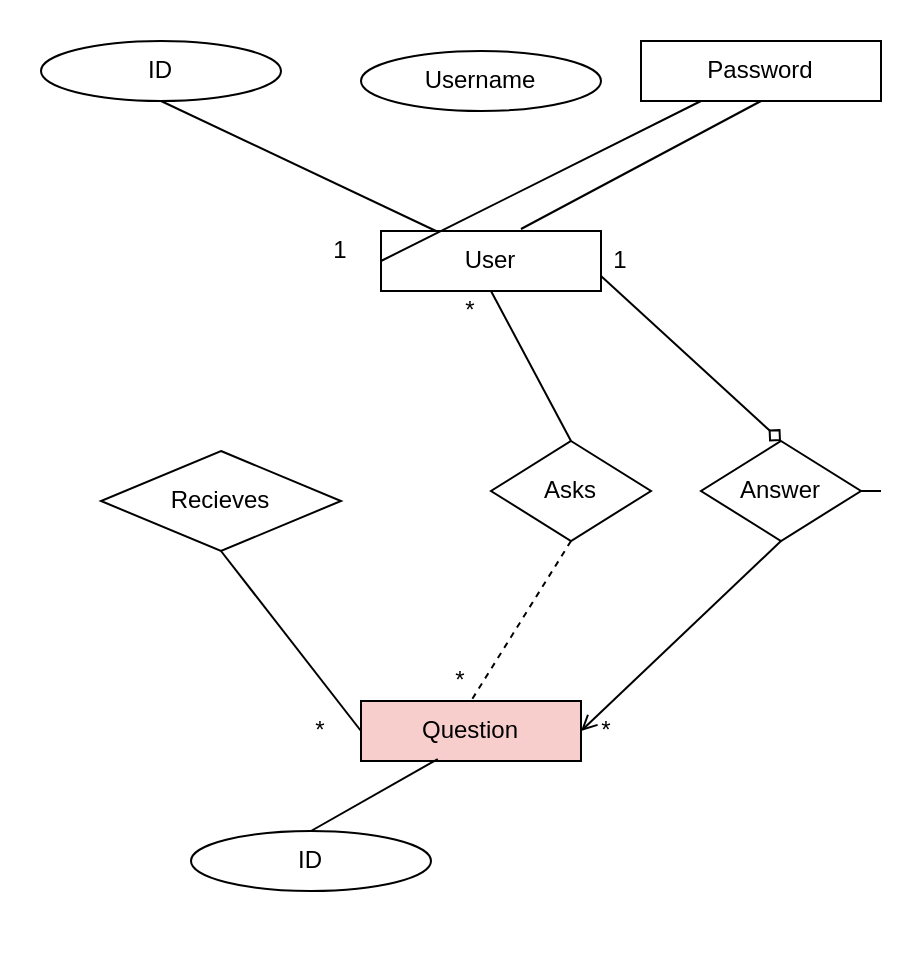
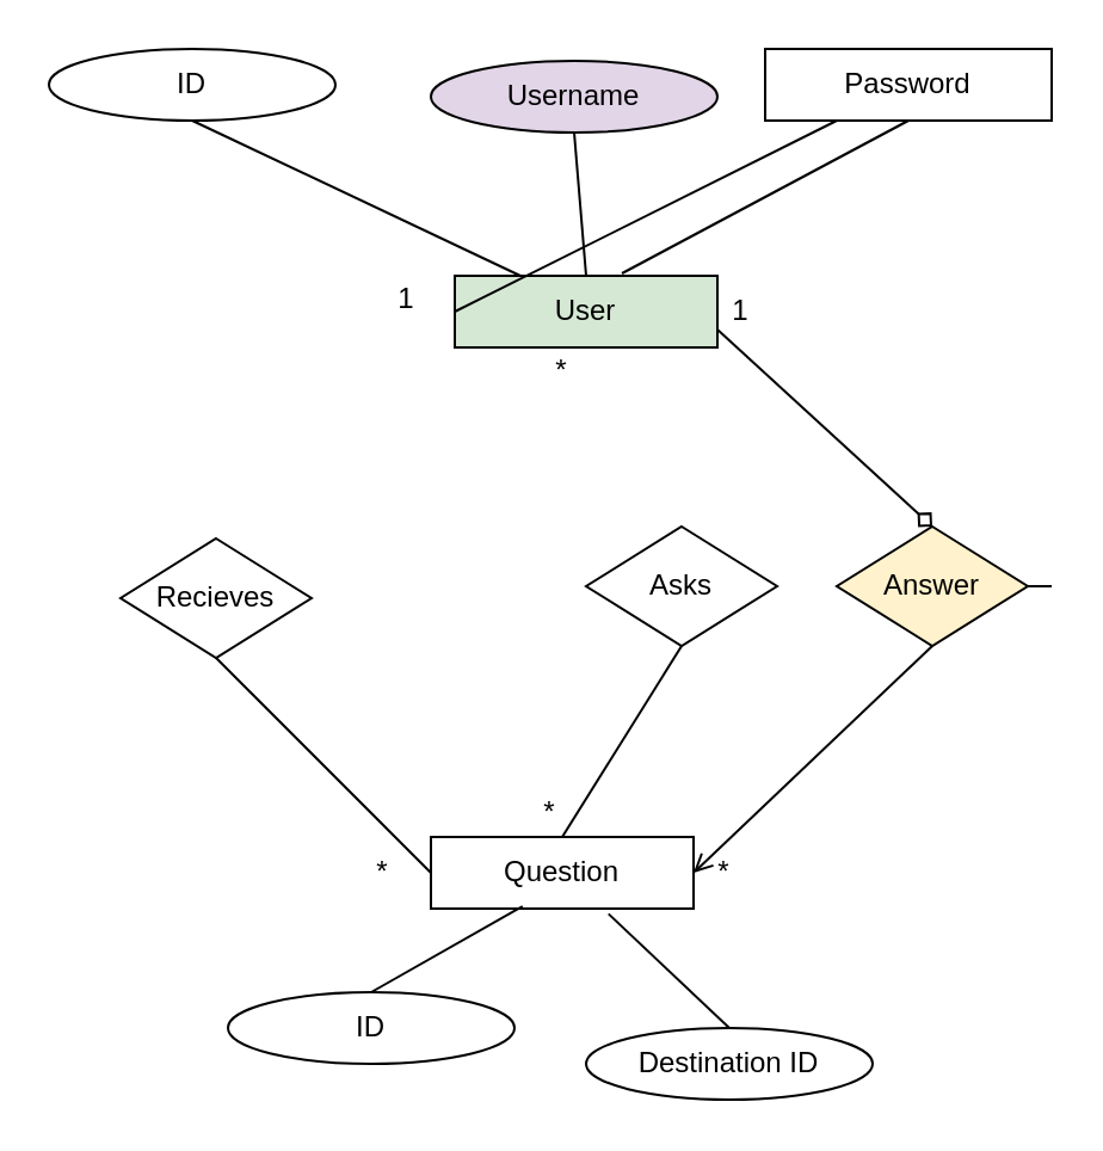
  <mxCell id="0" />
  <mxCell id="1" parent="0" />
- <mxCell id="2" value="User&lt;br&gt;" style="rounded=0;whiteSpace=wrap;html=1;" vertex="1" parent="1"><mxGeometry x="190" y="115" width="110" height="30" as="geometry" /></mxCell>
- <mxCell id="4" value="Username&lt;br&gt;" style="ellipse;whiteSpace=wrap;html=1;" vertex="1" parent="1"><mxGeometry x="180" y="25" width="120" height="30" as="geometry" /></mxCell>
+ <mxCell id="2" value="User&lt;br&gt;" style="rounded=0;whiteSpace=wrap;html=1;fillColor=#d5e8d4;" vertex="1" parent="1"><mxGeometry x="190" y="115" width="110" height="30" as="geometry" /></mxCell>
+ <mxCell id="3" style="edgeStyle=none;rounded=0;orthogonalLoop=1;jettySize=auto;html=1;exitX=0.5;exitY=1;exitDx=0;exitDy=0;entryX=0.5;entryY=0;entryDx=0;entryDy=0;startArrow=none;startFill=0;endArrow=none;endFill=0;strokeColor=#000000;strokeWidth=1;" edge="1" parent="1" source="4" target="2"><mxGeometry relative="1" as="geometry" /></mxCell>
+ <mxCell id="4" value="Username&lt;br&gt;" style="ellipse;whiteSpace=wrap;html=1;fillColor=#e1d5e7;" vertex="1" parent="1"><mxGeometry x="180" y="25" width="120" height="30" as="geometry" /></mxCell>
  <mxCell id="5" style="edgeStyle=none;rounded=0;orthogonalLoop=1;jettySize=auto;html=1;exitX=0.5;exitY=1;exitDx=0;exitDy=0;startArrow=none;startFill=0;endArrow=none;endFill=0;strokeColor=#000000;strokeWidth=1;" edge="1" parent="1" source="6"><mxGeometry relative="1" as="geometry"><mxPoint x="260" y="114" as="targetPoint" /></mxGeometry></mxCell>
  <mxCell id="6" value="Password&lt;br&gt;" style="whiteSpace=wrap;html=1;rounded=0;" vertex="1" parent="1"><mxGeometry x="320" y="20" width="120" height="30" as="geometry" /></mxCell>
- <mxCell id="7" value="Question&lt;br&gt;" style="rounded=0;whiteSpace=wrap;html=1;fillColor=#f8cecc;" vertex="1" parent="1"><mxGeometry x="180" y="350" width="110" height="30" as="geometry" /></mxCell>
+ <mxCell id="7" value="Question&lt;br&gt;" style="rounded=0;whiteSpace=wrap;html=1;" vertex="1" parent="1"><mxGeometry x="180" y="350" width="110" height="30" as="geometry" /></mxCell>
  <mxCell id="8" style="edgeStyle=none;rounded=0;orthogonalLoop=1;jettySize=auto;html=1;exitX=0.5;exitY=1;exitDx=0;exitDy=0;entryX=0.25;entryY=0;entryDx=0;entryDy=0;startArrow=none;startFill=0;endArrow=none;endFill=0;strokeColor=#000000;strokeWidth=1;" edge="1" parent="1" source="9" target="2"><mxGeometry relative="1" as="geometry" /></mxCell>
  <mxCell id="9" value="ID&lt;br&gt;" style="ellipse;whiteSpace=wrap;html=1;" vertex="1" parent="1"><mxGeometry x="20" y="20" width="120" height="30" as="geometry" /></mxCell>
- <mxCell id="10" style="rounded=0;orthogonalLoop=1;jettySize=auto;html=1;exitX=0.5;exitY=1;exitDx=0;exitDy=0;startArrow=none;strokeColor=#000000;startFill=0;endArrow=none;endFill=0;strokeWidth=1;entryX=0.5;entryY=0;entryDx=0;entryDy=0;dashed=1;" edge="1" parent="1" source="11" target="7"><mxGeometry relative="1" as="geometry"><mxPoint x="240" y="335" as="targetPoint" /></mxGeometry></mxCell>
+ <mxCell id="10" style="rounded=0;orthogonalLoop=1;jettySize=auto;html=1;exitX=0.5;exitY=1;exitDx=0;exitDy=0;startArrow=none;strokeColor=#000000;startFill=0;endArrow=none;endFill=0;strokeWidth=1;entryX=0.5;entryY=0;entryDx=0;entryDy=0;" edge="1" parent="1" source="11" target="7"><mxGeometry relative="1" as="geometry"><mxPoint x="240" y="335" as="targetPoint" /></mxGeometry></mxCell>
  <mxCell id="11" value="Asks&lt;br&gt;" style="rhombus;whiteSpace=wrap;html=1;" vertex="1" parent="1"><mxGeometry x="245" y="220" width="80" height="50" as="geometry" /></mxCell>
- <mxCell id="12" value="Recieves&lt;br&gt;" style="rhombus;whiteSpace=wrap;html=1;" vertex="1" parent="1"><mxGeometry x="50" y="225" width="120" height="50" as="geometry" /></mxCell>
+ <mxCell id="12" value="Recieves&lt;br&gt;" style="rhombus;whiteSpace=wrap;html=1;" vertex="1" parent="1"><mxGeometry x="50" y="225" width="80" height="50" as="geometry" /></mxCell>
  <mxCell id="13" style="edgeStyle=none;rounded=0;orthogonalLoop=1;jettySize=auto;html=1;exitX=1;exitY=0.5;exitDx=0;exitDy=0;startArrow=none;startFill=0;endArrow=none;endFill=0;strokeColor=#000000;strokeWidth=1;" edge="1" parent="1" source="14"><mxGeometry relative="1" as="geometry"><mxPoint x="440" y="245" as="targetPoint" /></mxGeometry></mxCell>
- <mxCell id="14" value="Answer&lt;br&gt;" style="rhombus;whiteSpace=wrap;html=1;" vertex="1" parent="1"><mxGeometry x="350" y="220" width="80" height="50" as="geometry" /></mxCell>
+ <mxCell id="14" value="Answer&lt;br&gt;" style="rhombus;whiteSpace=wrap;html=1;fillColor=#fff2cc;" vertex="1" parent="1"><mxGeometry x="350" y="220" width="80" height="50" as="geometry" /></mxCell>
  <mxCell id="15" style="edgeStyle=none;rounded=0;orthogonalLoop=1;jettySize=auto;html=1;exitX=0.5;exitY=0;exitDx=0;exitDy=0;entryX=0.349;entryY=0.967;entryDx=0;entryDy=0;entryPerimeter=0;startArrow=none;startFill=0;endArrow=none;endFill=0;strokeColor=#000000;strokeWidth=1;" edge="1" parent="1" source="16" target="7"><mxGeometry relative="1" as="geometry" /></mxCell>
  <mxCell id="16" value="ID&lt;br&gt;" style="ellipse;whiteSpace=wrap;html=1;" vertex="1" parent="1"><mxGeometry x="95" y="415" width="120" height="30" as="geometry" /></mxCell>
- <mxCell id="19" style="rounded=0;orthogonalLoop=1;jettySize=auto;html=1;exitX=0.5;exitY=1;exitDx=0;exitDy=0;startArrow=none;strokeColor=#000000;startFill=0;endArrow=none;endFill=0;strokeWidth=1;entryX=0.5;entryY=0;entryDx=0;entryDy=0;" edge="1" parent="1" source="2" target="11"><mxGeometry relative="1" as="geometry"><mxPoint x="245" y="360" as="targetPoint" /><mxPoint x="250" y="280" as="sourcePoint" /></mxGeometry></mxCell>
+ <mxCell id="17" style="edgeStyle=none;rounded=0;orthogonalLoop=1;jettySize=auto;html=1;exitX=0.5;exitY=0;exitDx=0;exitDy=0;entryX=0.676;entryY=1.073;entryDx=0;entryDy=0;startArrow=none;startFill=0;endArrow=none;endFill=0;strokeColor=#000000;strokeWidth=1;entryPerimeter=0;" edge="1" parent="1" source="18" target="7"><mxGeometry relative="1" as="geometry" /></mxCell>
+ <mxCell id="18" value="Destination ID" style="ellipse;whiteSpace=wrap;html=1;" vertex="1" parent="1"><mxGeometry x="245" y="430" width="120" height="30" as="geometry" /></mxCell>
  <mxCell id="20" style="rounded=0;orthogonalLoop=1;jettySize=auto;html=1;exitX=1;exitY=0.75;exitDx=0;exitDy=0;startArrow=none;strokeColor=#000000;startFill=0;endArrow=diamond;endFill=0;strokeWidth=1;entryX=0.5;entryY=0;entryDx=0;entryDy=0;" edge="1" parent="1" source="2" target="14"><mxGeometry relative="1" as="geometry"><mxPoint x="250" y="230" as="targetPoint" /><mxPoint x="255" y="155" as="sourcePoint" /></mxGeometry></mxCell>
  <mxCell id="21" style="rounded=0;orthogonalLoop=1;jettySize=auto;html=1;exitX=0.5;exitY=1;exitDx=0;exitDy=0;startArrow=none;strokeColor=#000000;startFill=0;endArrow=open;endFill=0;strokeWidth=1;entryX=1;entryY=0.5;entryDx=0;entryDy=0;" edge="1" parent="1" source="14" target="7"><mxGeometry relative="1" as="geometry"><mxPoint x="400" y="230" as="targetPoint" /><mxPoint x="310" y="148" as="sourcePoint" /></mxGeometry></mxCell>
  <mxCell id="22" style="rounded=0;orthogonalLoop=1;jettySize=auto;html=1;exitX=0;exitY=0.5;exitDx=0;exitDy=0;startArrow=none;strokeColor=#000000;startFill=0;endArrow=none;endFill=0;strokeWidth=1;" edge="1" parent="1" source="2" target="6"><mxGeometry relative="1" as="geometry"><mxPoint x="400" y="230" as="targetPoint" /><mxPoint x="310" y="148" as="sourcePoint" /></mxGeometry></mxCell>
  <mxCell id="23" style="rounded=0;orthogonalLoop=1;jettySize=auto;html=1;startArrow=none;strokeColor=#000000;startFill=0;endArrow=none;endFill=0;strokeWidth=1;entryX=0.5;entryY=1;entryDx=0;entryDy=0;" edge="1" parent="1" target="12"><mxGeometry relative="1" as="geometry"><mxPoint x="100" y="235" as="targetPoint" /><mxPoint x="180" y="365" as="sourcePoint" /></mxGeometry></mxCell>
  <mxCell id="24" value="*&lt;br&gt;" style="text;html=1;strokeColor=none;fillColor=none;align=center;verticalAlign=middle;whiteSpace=wrap;rounded=0;" vertex="1" parent="1"><mxGeometry x="210" y="330" width="40" height="20" as="geometry" /></mxCell>
  <mxCell id="25" value="*&lt;br&gt;" style="text;html=1;strokeColor=none;fillColor=none;align=center;verticalAlign=middle;whiteSpace=wrap;rounded=0;" vertex="1" parent="1"><mxGeometry x="215" y="145" width="40" height="20" as="geometry" /></mxCell>
  <mxCell id="26" value="*&lt;br&gt;" style="text;html=1;strokeColor=none;fillColor=none;align=center;verticalAlign=middle;whiteSpace=wrap;rounded=0;" vertex="1" parent="1"><mxGeometry x="140" y="355" width="40" height="20" as="geometry" /></mxCell>
  <mxCell id="27" value="1&lt;br&gt;" style="text;html=1;strokeColor=none;fillColor=none;align=center;verticalAlign=middle;whiteSpace=wrap;rounded=0;" vertex="1" parent="1"><mxGeometry x="150" y="115" width="40" height="20" as="geometry" /></mxCell>
  <mxCell id="28" value="*&lt;br&gt;" style="text;html=1;strokeColor=none;fillColor=none;align=center;verticalAlign=middle;whiteSpace=wrap;rounded=0;" vertex="1" parent="1"><mxGeometry x="283" y="355" width="40" height="20" as="geometry" /></mxCell>
  <mxCell id="29" value="1&lt;br&gt;" style="text;html=1;strokeColor=none;fillColor=none;align=center;verticalAlign=middle;whiteSpace=wrap;rounded=0;" vertex="1" parent="1"><mxGeometry x="290" y="120" width="40" height="20" as="geometry" /></mxCell>
  <mxCell id="30" style="edgeStyle=none;rounded=0;orthogonalLoop=1;jettySize=auto;html=1;exitX=0.5;exitY=1;exitDx=0;exitDy=0;startArrow=none;startFill=0;endArrow=none;endFill=0;strokeColor=#000000;strokeWidth=1;" edge="1" parent="1" source="29" target="29"><mxGeometry relative="1" as="geometry" /></mxCell>
